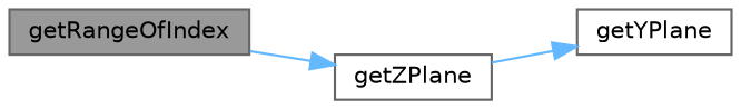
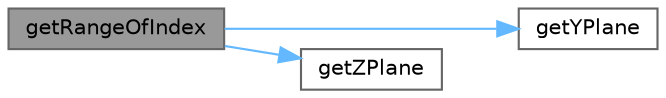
  digraph {
    rankdir=LR
    node [color=grey40 fillcolor=white fontname=Helvetica fontsize=10 shape=box style=filled]
    edge [color=steelblue1 fontname=Helvetica fontsize=10 labelfontname=Helvetica labelfontsize=10 style=solid]
    n1 [color=gray40 fillcolor=grey60 fontcolor=black height=0.2 label=getRangeOfIndex width=0.4]
    n2 [height=0.2 label=getYPlane width=0.4]
    n3 [height=0.2 label=getZPlane width=0.4]
-   n3 -> n2
+   n1 -> n2
    n1 -> n3
  }
